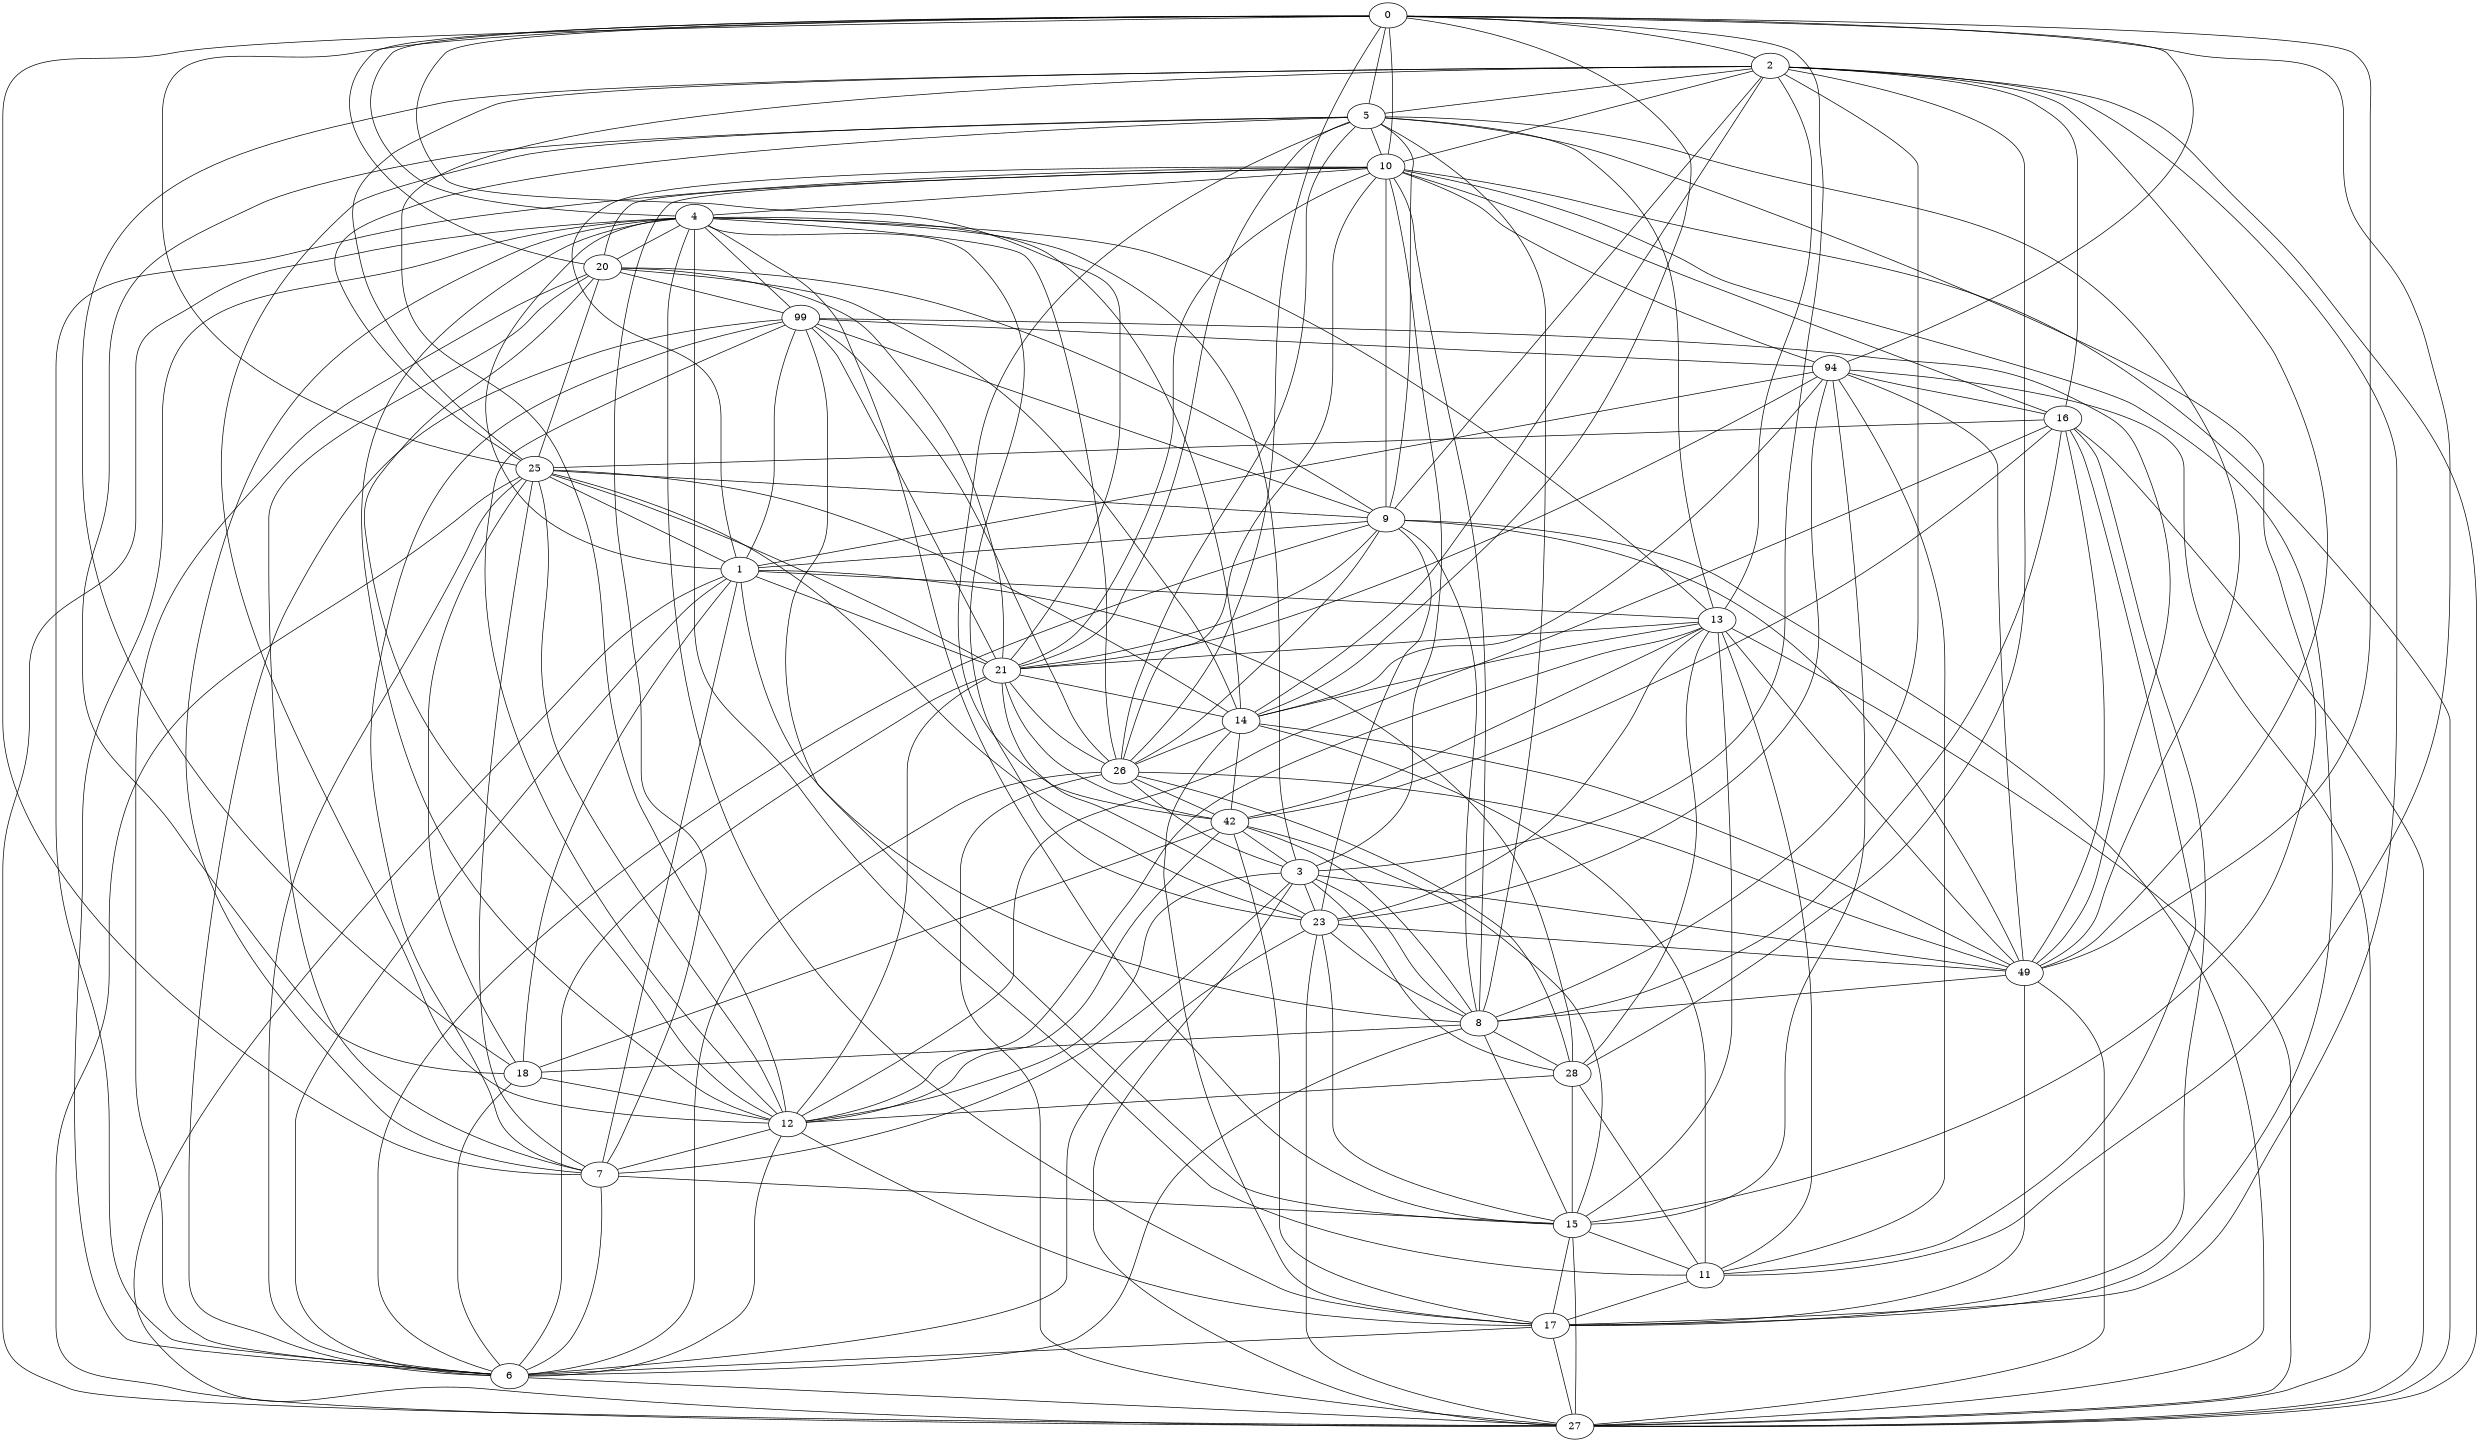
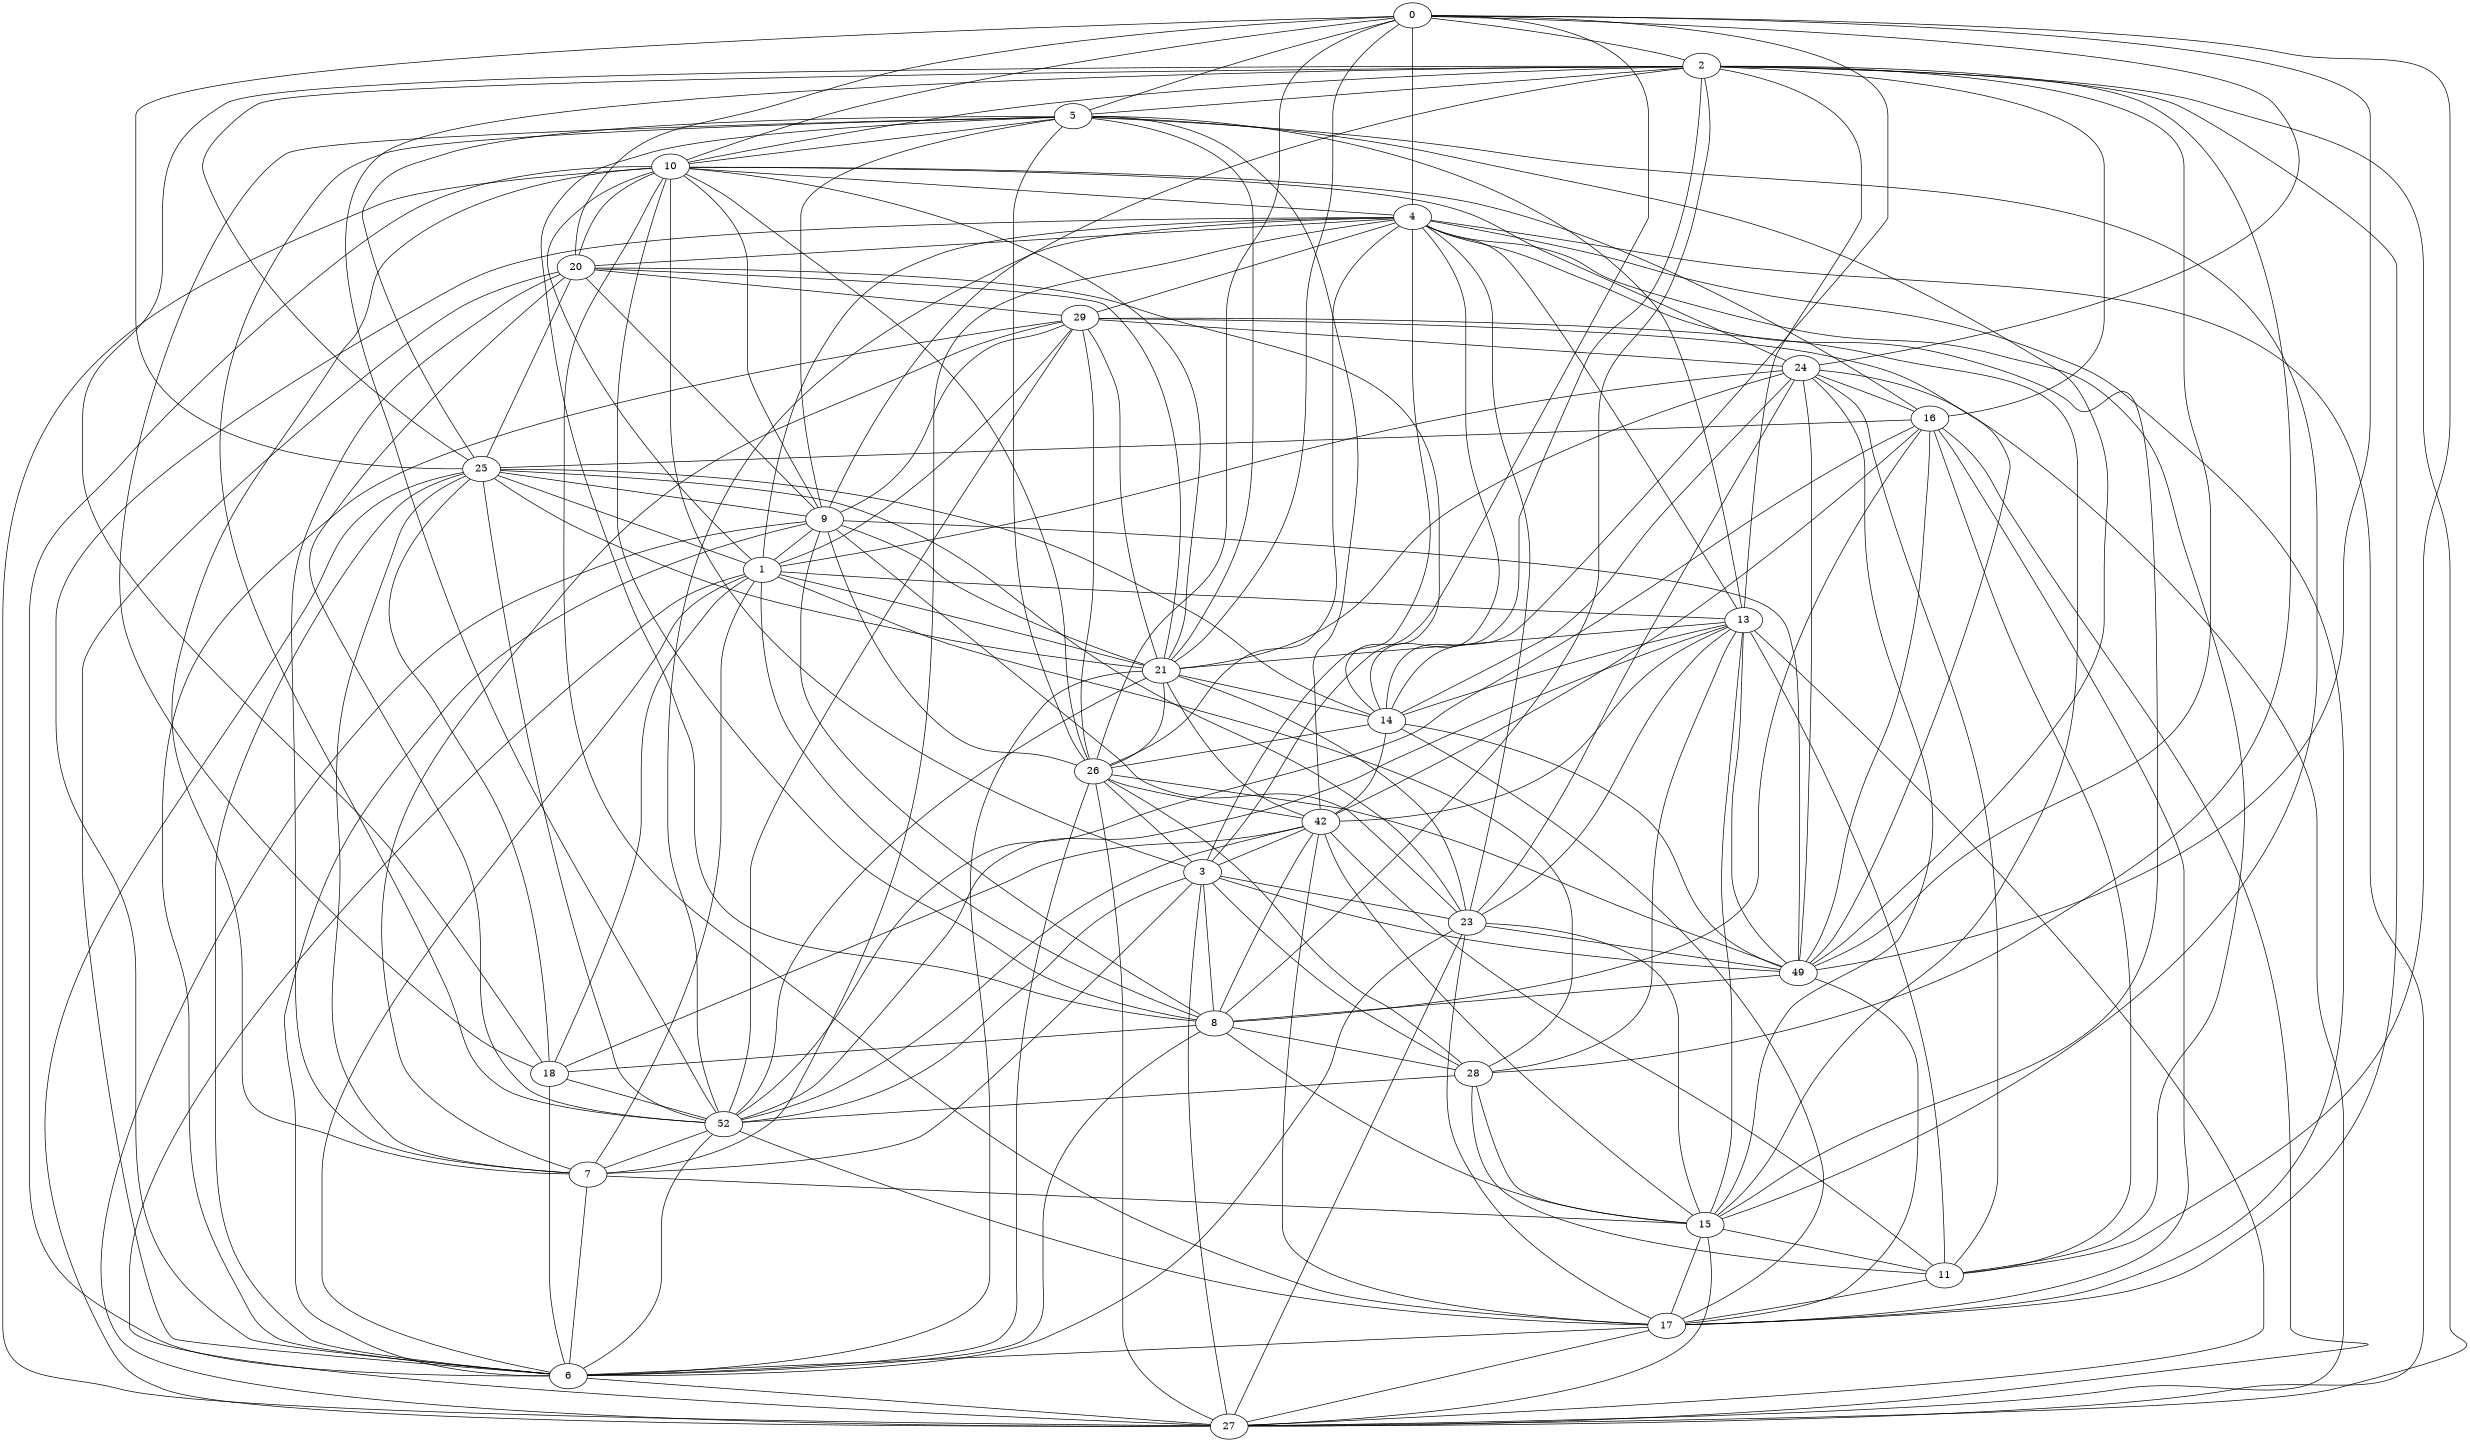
  graph {
    0
    2
    3
    4
    5
    10
    n7 [label=49]
    20
-   24 [label=94]
+   24
    27
    18
    28
    23
    6
    7
-   29 [label=99]
+   29
    11
-   12
+   12 [label=52]
    15
    17
    26
    8
    13
    21
    n25 [label=42]
    25
    1
    9
    16
    14
    0 -- 2
    0 -- 3
    0 -- 4
    0 -- 5
    0 -- 10
    0 -- n7
    0 -- 20
    0 -- 24
    2 -- 5
    2 -- 10
    2 -- n7
    2 -- 27
    2 -- 18
    2 -- 28
    3 -- 4
    3 -- 10
    3 -- 28
    3 -- 23
    4 -- 20
    4 -- 27
    4 -- 23
    4 -- 6
    4 -- 7
    4 -- 29
    4 -- 11
    4 -- 12
    4 -- 15
    4 -- 17
    4 -- 26
    5 -- 10
    5 -- n7
    5 -- 18
    5 -- 12
    5 -- 26
    5 -- 8
    5 -- 13
    5 -- 21
    5 -- n25
    5 -- 25
    10 -- 4
    10 -- 20
    10 -- 27
    10 -- 17
    10 -- 21
    10 -- 1
    10 -- 9
    10 -- 16
    n7 -- 3
    n7 -- 29
    n7 -- 17
    n7 -- 8
    n7 -- 13
    n7 -- 16
    20 -- 29
    20 -- 21
    20 -- 25
    20 -- 9
    20 -- 14
    24 -- 10
    24 -- n7
    24 -- 27
    24 -- 23
    24 -- 11
    24 -- 1
    24 -- 16
    27 -- 3
-   27 -- n7
    27 -- 26
    27 -- 13
    18 -- 6
    18 -- 12
    18 -- 25
    18 -- 1
    28 -- 12
    28 -- 26
    28 -- 13
    28 -- 1
    23 -- n7
    23 -- 27
-   23 -- 8
+   23 -- 17
    23 -- 21
    23 -- 25
    23 -- 9
    6 -- 10
    6 -- 20
    6 -- 27
    6 -- 23
    6 -- 26
    6 -- 21
    6 -- 25
    6 -- 9
-   7 -- 0
    7 -- 3
    7 -- 10
    7 -- 20
    7 -- 6
    7 -- 29
    7 -- 15
    29 -- 24
    29 -- 6
    29 -- 21
    29 -- 9
    11 -- 0
    11 -- 28
    11 -- 17
    12 -- 2
    12 -- 3
    12 -- 20
    12 -- 6
    12 -- 7
    12 -- 29
    12 -- 17
    12 -- 13
    12 -- 16
    15 -- 5
    15 -- 24
    15 -- 27
    15 -- 28
    15 -- 23
    15 -- 29
    15 -- 11
    15 -- 17
    15 -- 8
    15 -- 13
    17 -- 2
    17 -- 27
    17 -- 6
    17 -- n25
    17 -- 14
    26 -- 0
    26 -- 3
    26 -- 10
    26 -- n7
    26 -- 29
    26 -- n25
    26 -- 9
    8 -- 2
    8 -- 3
    8 -- 10
    8 -- 18
    8 -- 28
    8 -- 6
    8 -- n25
    8 -- 16
    13 -- 2
    13 -- 4
    13 -- 23
    13 -- 11
    13 -- 21
    21 -- 0
    21 -- 24
    21 -- 12
    21 -- 26
    21 -- n25
    21 -- 1
    21 -- 14
    n25 -- 3
    n25 -- 18
    n25 -- 12
    n25 -- 15
    n25 -- 13
    n25 -- 14
    25 -- 0
    25 -- 2
    25 -- 27
    25 -- 7
    25 -- 12
    25 -- 21
    25 -- 1
    25 -- 9
    1 -- 4
    1 -- 27
    1 -- 6
    1 -- 7
    1 -- 29
    1 -- 8
    1 -- 13
    9 -- 2
    9 -- 5
    9 -- n7
    9 -- 27
    9 -- 8
    9 -- 21
    9 -- 1
    16 -- 2
    16 -- 27
    16 -- 11
    16 -- 17
    16 -- n25
    16 -- 25
    14 -- 0
    14 -- 2
    14 -- 4
    14 -- n7
    14 -- 24
-   14 -- 11
+   n25 -- 11
    14 -- 26
    14 -- 13
    14 -- 25
  }
